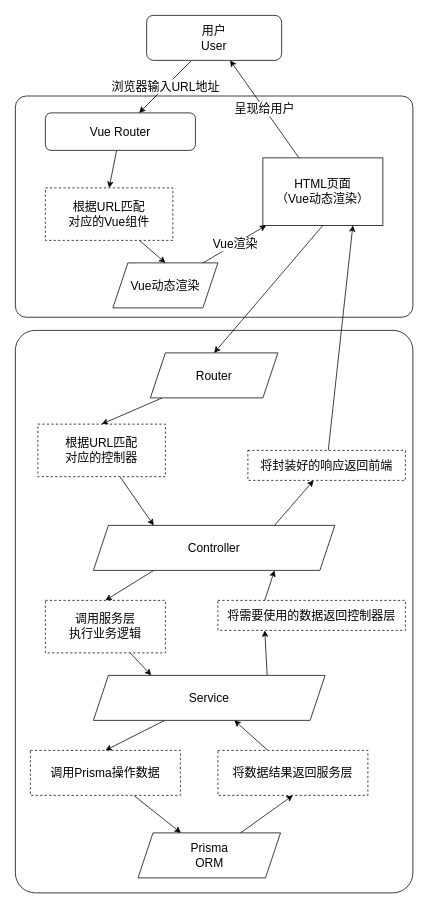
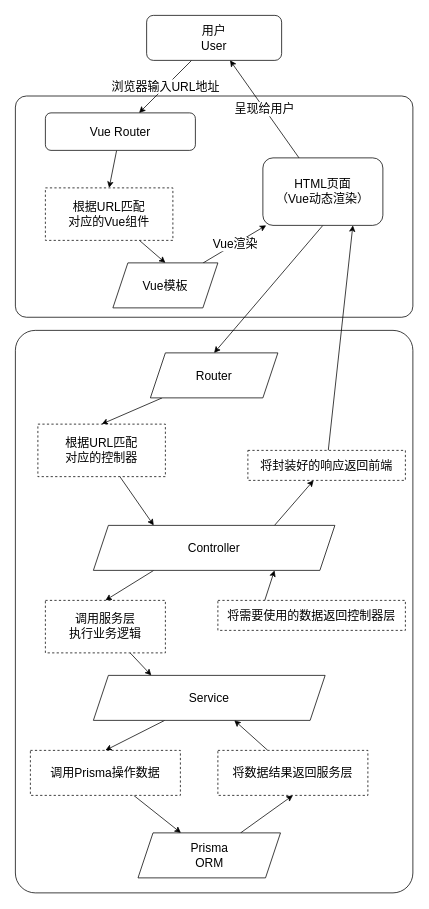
  <mxCell id="0" />
  <mxCell id="1" parent="0" />
  <mxCell id="2" value="" style="rounded=1;whiteSpace=wrap;html=1;labelBackgroundColor=#ffffff;fontSize=16;arcSize=5;" vertex="1" parent="1"><mxGeometry x="20" y="127.5" width="530" height="295" as="geometry" /></mxCell>
  <mxCell id="3" value="" style="rounded=1;whiteSpace=wrap;html=1;labelBackgroundColor=#ffffff;fontSize=16;arcSize=5;imageHeight=24;" vertex="1" parent="1"><mxGeometry x="20" y="440" width="530" height="750" as="geometry" /></mxCell>
  <mxCell id="4" style="edgeStyle=none;html=1;entryX=0.5;entryY=0;entryDx=0;entryDy=0;fontSize=16;" edge="1" parent="1" source="5" target="14"><mxGeometry relative="1" as="geometry" /></mxCell>
  <mxCell id="5" value="&lt;font style=&quot;font-size: 16px;&quot;&gt;Vue Router&lt;/font&gt;" style="rounded=1;whiteSpace=wrap;html=1;" vertex="1" parent="1"><mxGeometry x="60" y="150" width="200" height="50" as="geometry" /></mxCell>
  <mxCell id="6" value="浏览器输入URL地址" style="edgeStyle=none;html=1;fontSize=16;" edge="1" parent="1" source="7" target="5"><mxGeometry relative="1" as="geometry" /></mxCell>
  <mxCell id="7" value="&lt;font style=&quot;font-size: 16px;&quot;&gt;用户&lt;br&gt;User&lt;/font&gt;" style="rounded=1;whiteSpace=wrap;html=1;" vertex="1" parent="1"><mxGeometry x="195" y="20" width="180" height="60" as="geometry" /></mxCell>
  <mxCell id="8" style="edgeStyle=none;html=1;entryX=0.5;entryY=0;entryDx=0;entryDy=0;fontSize=16;exitX=0.5;exitY=1;exitDx=0;exitDy=0;" edge="1" parent="1" source="10" target="16"><mxGeometry relative="1" as="geometry" /></mxCell>
  <mxCell id="9" value="呈现给用户" style="edgeStyle=none;html=1;fontSize=16;startArrow=none;startFill=0;" edge="1" parent="1" source="10" target="7"><mxGeometry relative="1" as="geometry" /></mxCell>
- <mxCell id="10" value="&lt;font style=&quot;font-size: 16px;&quot;&gt;HTML页面&lt;br&gt;（Vue动态渲染）&lt;br&gt;&lt;/font&gt;" style="whiteSpace=wrap;html=1;rounded=0;" vertex="1" parent="1"><mxGeometry x="350" y="210" width="160" height="90" as="geometry" /></mxCell>
+ <mxCell id="10" value="&lt;font style=&quot;font-size: 16px;&quot;&gt;HTML页面&lt;br&gt;（Vue动态渲染）&lt;br&gt;&lt;/font&gt;" style="rounded=1;whiteSpace=wrap;html=1;" vertex="1" parent="1"><mxGeometry x="350" y="210" width="160" height="90" as="geometry" /></mxCell>
  <mxCell id="11" value="Vue渲染" style="edgeStyle=none;html=1;fontSize=16;" edge="1" parent="1" source="12" target="10"><mxGeometry relative="1" as="geometry" /></mxCell>
- <mxCell id="12" value="&lt;font style=&quot;font-size: 16px;&quot;&gt;Vue动态渲染&lt;/font&gt;" style="shape=parallelogram;perimeter=parallelogramPerimeter;whiteSpace=wrap;html=1;fixedSize=1;" vertex="1" parent="1"><mxGeometry x="150" y="350" width="140" height="60" as="geometry" /></mxCell>
+ <mxCell id="12" value="&lt;font style=&quot;font-size: 16px;&quot;&gt;Vue模板&lt;/font&gt;" style="shape=parallelogram;perimeter=parallelogramPerimeter;whiteSpace=wrap;html=1;fixedSize=1;" vertex="1" parent="1"><mxGeometry x="150" y="350" width="140" height="60" as="geometry" /></mxCell>
  <mxCell id="13" style="edgeStyle=none;html=1;entryX=0.5;entryY=0;entryDx=0;entryDy=0;fontSize=16;" edge="1" parent="1" source="14" target="12"><mxGeometry relative="1" as="geometry" /></mxCell>
  <mxCell id="14" value="&lt;font style=&quot;font-size: 16px;&quot;&gt;根据URL匹配&lt;br&gt;对应的Vue组件&lt;/font&gt;" style="rounded=0;whiteSpace=wrap;html=1;dashed=1;" vertex="1" parent="1"><mxGeometry x="60" y="250" width="170" height="70" as="geometry" /></mxCell>
  <mxCell id="15" style="edgeStyle=none;html=1;entryX=0.5;entryY=0;entryDx=0;entryDy=0;fontSize=16;" edge="1" parent="1" source="16" target="30"><mxGeometry relative="1" as="geometry" /></mxCell>
  <mxCell id="16" value="&lt;font style=&quot;font-size: 16px;&quot;&gt;Router&lt;/font&gt;" style="shape=parallelogram;perimeter=parallelogramPerimeter;whiteSpace=wrap;html=1;fixedSize=1;" vertex="1" parent="1"><mxGeometry x="200" y="470" width="170" height="60" as="geometry" /></mxCell>
  <mxCell id="17" style="edgeStyle=none;html=1;entryX=0.5;entryY=0;entryDx=0;entryDy=0;fontSize=16;startArrow=none;startFill=0;" edge="1" parent="1" source="19" target="32"><mxGeometry relative="1" as="geometry" /></mxCell>
- <mxCell id="18" style="edgeStyle=none;html=1;fontSize=16;startArrow=none;startFill=0;exitX=0.75;exitY=0;exitDx=0;exitDy=0;entryX=0.25;entryY=1;entryDx=0;entryDy=0;" edge="1" parent="1" source="19" target="34"><mxGeometry relative="1" as="geometry" /></mxCell>
  <mxCell id="19" value="Service" style="shape=parallelogram;perimeter=parallelogramPerimeter;whiteSpace=wrap;html=1;fixedSize=1;fontSize=16;" vertex="1" parent="1"><mxGeometry x="124" y="900" width="309" height="60" as="geometry" /></mxCell>
  <mxCell id="20" style="edgeStyle=none;html=1;entryX=0.75;entryY=1;entryDx=0;entryDy=0;fontSize=16;startArrow=none;startFill=0;" edge="1" parent="1" source="21" target="10"><mxGeometry relative="1" as="geometry" /></mxCell>
  <mxCell id="21" value="将封装好的响应返回前端" style="rounded=0;whiteSpace=wrap;html=1;dashed=1;fontSize=16;" vertex="1" parent="1"><mxGeometry x="330" y="600" width="210" height="40" as="geometry" /></mxCell>
  <mxCell id="22" style="edgeStyle=none;html=1;entryX=0.5;entryY=1;entryDx=0;entryDy=0;fontSize=16;" edge="1" parent="1" source="23" target="25"><mxGeometry relative="1" as="geometry" /></mxCell>
  <mxCell id="23" value="&lt;font style=&quot;font-size: 16px;&quot;&gt;Prisma&lt;br style=&quot;font-size: 16px;&quot;&gt;ORM&lt;/font&gt;" style="shape=parallelogram;perimeter=parallelogramPerimeter;whiteSpace=wrap;html=1;fixedSize=1;fontSize=16;" vertex="1" parent="1"><mxGeometry x="183.5" y="1110" width="190" height="60" as="geometry" /></mxCell>
  <mxCell id="24" style="edgeStyle=none;html=1;fontSize=16;startArrow=none;startFill=0;" edge="1" parent="1" source="25" target="19"><mxGeometry relative="1" as="geometry" /></mxCell>
  <mxCell id="25" value="&lt;font style=&quot;font-size: 16px;&quot;&gt;将数据结果返回服务层&lt;/font&gt;" style="rounded=0;whiteSpace=wrap;html=1;dashed=1;fontSize=16;" vertex="1" parent="1"><mxGeometry x="290" y="1000" width="200" height="60" as="geometry" /></mxCell>
  <mxCell id="26" style="edgeStyle=none;html=1;fontSize=16;startArrow=none;startFill=0;exitX=0.75;exitY=0;exitDx=0;exitDy=0;" edge="1" parent="1" source="28" target="21"><mxGeometry relative="1" as="geometry" /></mxCell>
  <mxCell id="27" style="edgeStyle=none;html=1;entryX=0.5;entryY=0;entryDx=0;entryDy=0;fontSize=16;startArrow=none;startFill=0;exitX=0.25;exitY=1;exitDx=0;exitDy=0;" edge="1" parent="1" source="28" target="36"><mxGeometry relative="1" as="geometry" /></mxCell>
  <mxCell id="28" value="&lt;font style=&quot;font-size: 16px;&quot;&gt;Controller&lt;/font&gt;" style="shape=parallelogram;perimeter=parallelogramPerimeter;whiteSpace=wrap;html=1;fixedSize=1;fontSize=16;" vertex="1" parent="1"><mxGeometry x="124" y="700" width="322" height="60" as="geometry" /></mxCell>
  <mxCell id="29" style="edgeStyle=none;html=1;entryX=0.25;entryY=0;entryDx=0;entryDy=0;fontSize=16;" edge="1" parent="1" source="30" target="28"><mxGeometry relative="1" as="geometry" /></mxCell>
  <mxCell id="30" value="&lt;font style=&quot;font-size: 16px;&quot;&gt;根据URL匹配&lt;br&gt;对应的控制器&lt;/font&gt;" style="rounded=0;whiteSpace=wrap;html=1;dashed=1;" vertex="1" parent="1"><mxGeometry x="50" y="565" width="170" height="70" as="geometry" /></mxCell>
  <mxCell id="31" style="edgeStyle=none;html=1;fontSize=16;startArrow=none;startFill=0;" edge="1" parent="1" source="32" target="23"><mxGeometry relative="1" as="geometry" /></mxCell>
  <mxCell id="32" value="调用Prisma操作数据" style="rounded=0;whiteSpace=wrap;html=1;dashed=1;fontSize=16;" vertex="1" parent="1"><mxGeometry x="40" y="1000" width="200" height="60" as="geometry" /></mxCell>
  <mxCell id="33" style="edgeStyle=none;html=1;entryX=0.75;entryY=1;entryDx=0;entryDy=0;fontSize=16;startArrow=none;startFill=0;exitX=0.25;exitY=0;exitDx=0;exitDy=0;" edge="1" parent="1" source="34" target="28"><mxGeometry relative="1" as="geometry" /></mxCell>
  <mxCell id="34" value="将需要使用的数据返回控制器层" style="rounded=0;whiteSpace=wrap;html=1;dashed=1;fontSize=16;" vertex="1" parent="1"><mxGeometry x="290" y="800" width="250" height="40" as="geometry" /></mxCell>
  <mxCell id="35" value="" style="edgeStyle=none;html=1;fontSize=16;startArrow=none;startFill=0;entryX=0.25;entryY=0;entryDx=0;entryDy=0;" edge="1" parent="1" source="36" target="19"><mxGeometry relative="1" as="geometry" /></mxCell>
  <mxCell id="36" value="调用服务层&lt;br&gt;执行业务逻辑" style="rounded=0;whiteSpace=wrap;html=1;dashed=1;fontSize=16;" vertex="1" parent="1"><mxGeometry x="60" y="800" width="160" height="70" as="geometry" /></mxCell>
